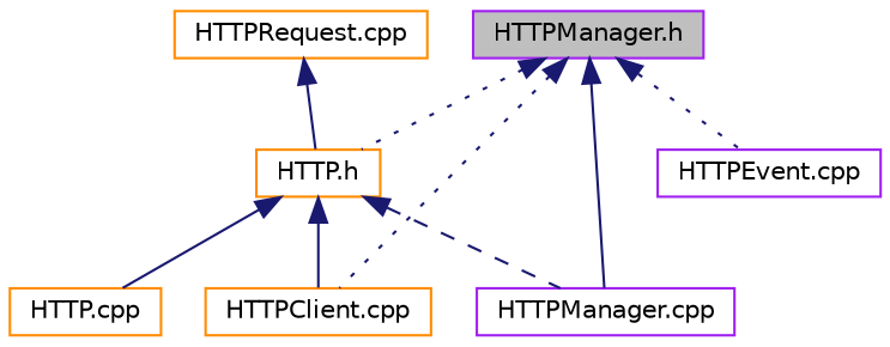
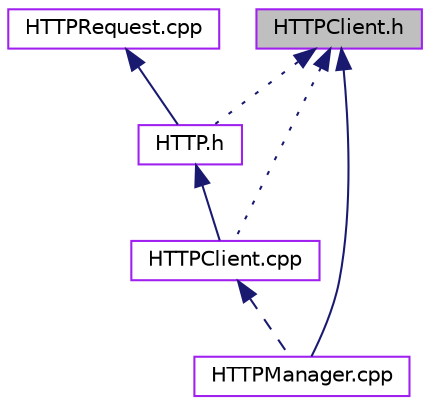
  digraph {
    node [color=purple fillcolor=white fontname=Helvetica fontsize=10 shape=record style=filled]
    edge [color=midnightblue dir=back fontname=Helvetica fontsize=10 labelfontname=Helvetica labelfontsize=10 style=solid]
-   n1 [fillcolor=grey75 fontcolor=black height=0.2 label="HTTPManager.h" width=0.4]
-   n2 [color=darkorange height=0.2 label="HTTP.h" width=0.4]
-   n3 [color=darkorange height=0.2 label="HTTPClient.cpp" width=0.4]
+   n1 [fillcolor=grey75 fontcolor=black height=0.2 label="HTTPClient.h" width=0.4]
+   n2 [height=0.2 label="HTTP.h" width=0.4]
+   n3 [height=0.2 label="HTTPClient.cpp" width=0.4]
    n4 [height=0.2 label="HTTPManager.cpp" width=0.4]
-   n5 [height=0.2 label="HTTPEvent.cpp" width=0.4]
-   n6 [color=darkorange height=0.2 label="HTTP.cpp" width=0.4]
-   n7 [color=darkorange height=0.2 label="HTTPRequest.cpp" width=0.4]
+   n7 [height=0.2 label="HTTPRequest.cpp" width=0.4]
    n1 -> n2 [style=dotted]
    n1 -> n3 [style=dotted]
    n1 -> n4
-   n1 -> n5 [style=dotted]
    n2 -> n3
-   n2 -> n4 [style=dashed]
-   n2 -> n6
+   n3 -> n4 [style=dashed]
    n7 -> n2
  }
